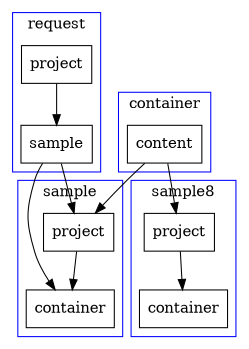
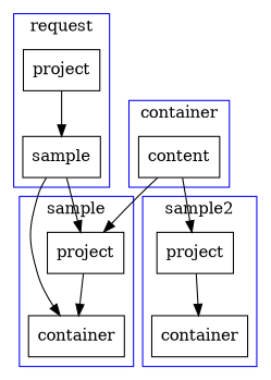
  digraph {
    node [shape=record]
    n1 [label=project]
    n2 [label=sample]
    n3 [label=content]
    n4 [label=project]
    n5 [label=container]
    n6 [label=project]
    n7 [label=container]
    subgraph cluster_1 {
      color=blue
      label=request
      n1
      n2
    }
    subgraph cluster_2 {
      color=blue
      label=container
      n3
    }
    subgraph cluster_3 {
      color=blue
      label=sample
      n4
      n5
    }
    subgraph cluster_4 {
      color=blue
-     label=sample8
+     label=sample2
      n6
      n7
    }
    n1 -> n2
    n2 -> n4
    n2 -> n5
    n3 -> n4
    n3 -> n6
    n4 -> n5
    n6 -> n7
  }
